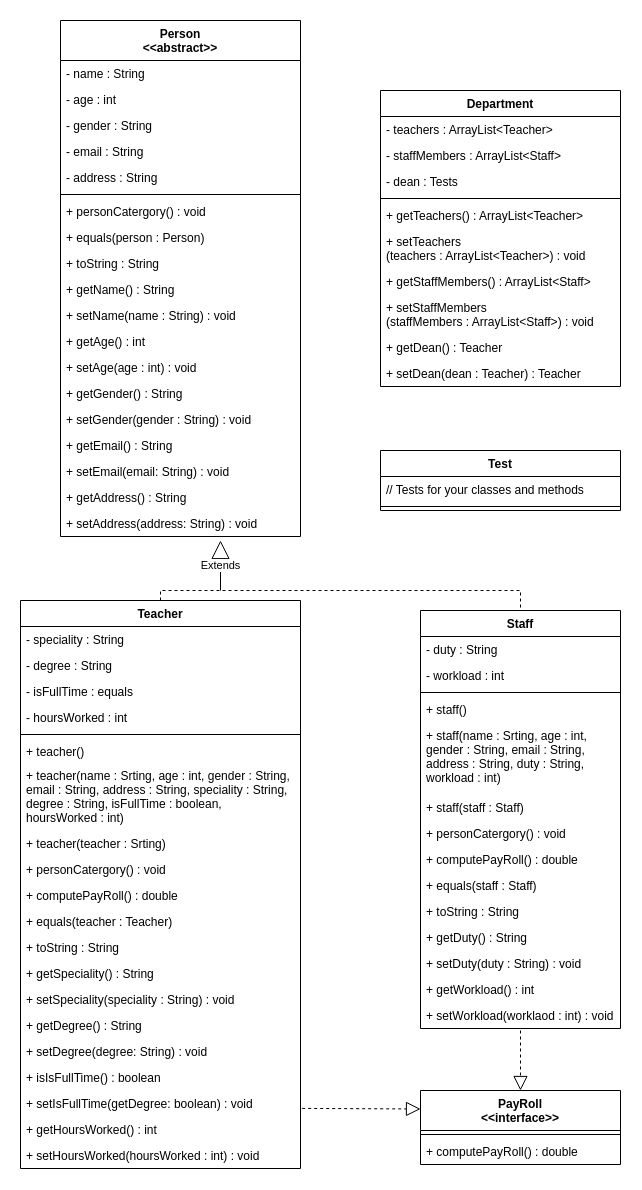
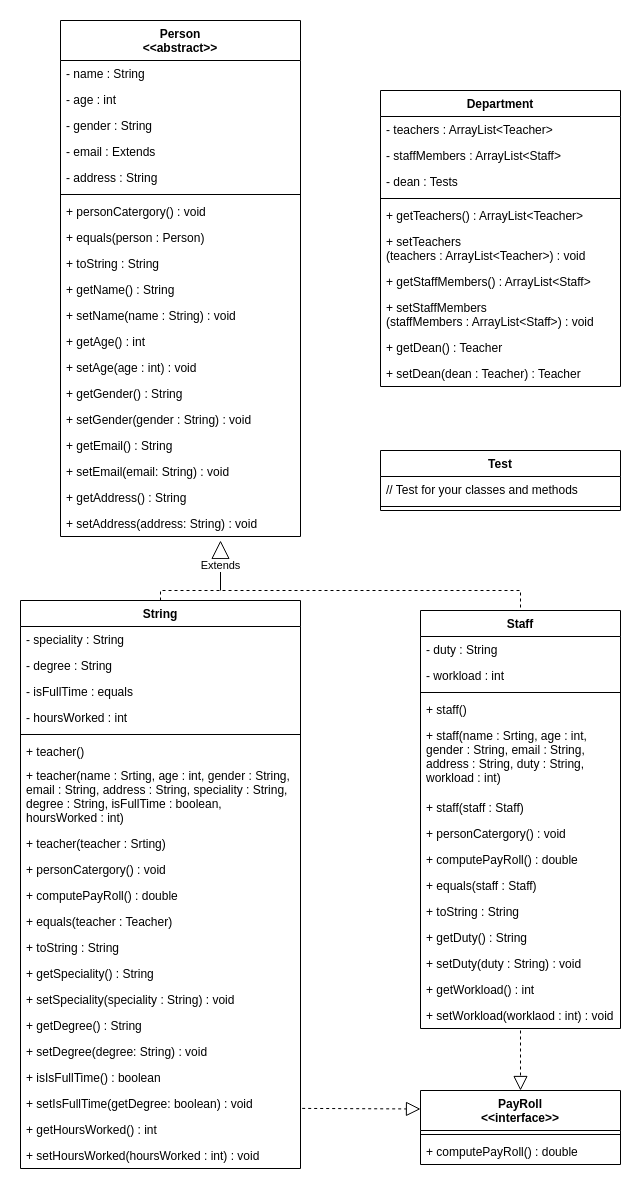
  <mxCell id="0" />
  <mxCell id="1" parent="0" />
  <mxCell id="2" value="Person&#10;&lt;&lt;abstract&gt;&gt;" style="swimlane;fontStyle=1;align=center;verticalAlign=top;childLayout=stackLayout;horizontal=1;startSize=40;horizontalStack=0;resizeParent=1;resizeParentMax=0;resizeLast=0;collapsible=1;marginBottom=0;" parent="1" vertex="1"><mxGeometry x="60" y="20" width="240" height="516" as="geometry" /></mxCell>
  <mxCell id="3" value="- name : String" style="text;strokeColor=none;fillColor=none;align=left;verticalAlign=top;spacingLeft=4;spacingRight=4;overflow=hidden;rotatable=0;points=[[0,0.5],[1,0.5]];portConstraint=eastwest;" parent="2" vertex="1"><mxGeometry y="40" width="240" height="26" as="geometry" /></mxCell>
  <mxCell id="4" value="- age : int" style="text;strokeColor=none;fillColor=none;align=left;verticalAlign=top;spacingLeft=4;spacingRight=4;overflow=hidden;rotatable=0;points=[[0,0.5],[1,0.5]];portConstraint=eastwest;" parent="2" vertex="1"><mxGeometry y="66" width="240" height="26" as="geometry" /></mxCell>
  <mxCell id="5" value="- gender : String" style="text;strokeColor=none;fillColor=none;align=left;verticalAlign=top;spacingLeft=4;spacingRight=4;overflow=hidden;rotatable=0;points=[[0,0.5],[1,0.5]];portConstraint=eastwest;" parent="2" vertex="1"><mxGeometry y="92" width="240" height="26" as="geometry" /></mxCell>
- <mxCell id="6" value="- email : String" style="text;strokeColor=none;fillColor=none;align=left;verticalAlign=top;spacingLeft=4;spacingRight=4;overflow=hidden;rotatable=0;points=[[0,0.5],[1,0.5]];portConstraint=eastwest;" parent="2" vertex="1"><mxGeometry y="118" width="240" height="26" as="geometry" /></mxCell>
+ <mxCell id="6" value="- email : Extends" style="text;strokeColor=none;fillColor=none;align=left;verticalAlign=top;spacingLeft=4;spacingRight=4;overflow=hidden;rotatable=0;points=[[0,0.5],[1,0.5]];portConstraint=eastwest;" parent="2" vertex="1"><mxGeometry y="118" width="240" height="26" as="geometry" /></mxCell>
  <mxCell id="7" value="- address : String" style="text;strokeColor=none;fillColor=none;align=left;verticalAlign=top;spacingLeft=4;spacingRight=4;overflow=hidden;rotatable=0;points=[[0,0.5],[1,0.5]];portConstraint=eastwest;" parent="2" vertex="1"><mxGeometry y="144" width="240" height="26" as="geometry" /></mxCell>
  <mxCell id="8" value="" style="line;strokeWidth=1;fillColor=none;align=left;verticalAlign=middle;spacingTop=-1;spacingLeft=3;spacingRight=3;rotatable=0;labelPosition=right;points=[];portConstraint=eastwest;" parent="2" vertex="1"><mxGeometry y="170" width="240" height="8" as="geometry" /></mxCell>
  <mxCell id="9" value="+ personCatergory() : void" style="text;strokeColor=none;fillColor=none;align=left;verticalAlign=top;spacingLeft=4;spacingRight=4;overflow=hidden;rotatable=0;points=[[0,0.5],[1,0.5]];portConstraint=eastwest;" parent="2" vertex="1"><mxGeometry y="178" width="240" height="26" as="geometry" /></mxCell>
  <mxCell id="10" value="+ equals(person : Person)" style="text;strokeColor=none;fillColor=none;align=left;verticalAlign=top;spacingLeft=4;spacingRight=4;overflow=hidden;rotatable=0;points=[[0,0.5],[1,0.5]];portConstraint=eastwest;" parent="2" vertex="1"><mxGeometry y="204" width="240" height="26" as="geometry" /></mxCell>
  <mxCell id="11" value="+ toString : String" style="text;strokeColor=none;fillColor=none;align=left;verticalAlign=top;spacingLeft=4;spacingRight=4;overflow=hidden;rotatable=0;points=[[0,0.5],[1,0.5]];portConstraint=eastwest;" parent="2" vertex="1"><mxGeometry y="230" width="240" height="26" as="geometry" /></mxCell>
  <mxCell id="12" value="+ getName() : String" style="text;strokeColor=none;fillColor=none;align=left;verticalAlign=top;spacingLeft=4;spacingRight=4;overflow=hidden;rotatable=0;points=[[0,0.5],[1,0.5]];portConstraint=eastwest;" parent="2" vertex="1"><mxGeometry y="256" width="240" height="26" as="geometry" /></mxCell>
  <mxCell id="13" value="+ setName(name : String) : void" style="text;strokeColor=none;fillColor=none;align=left;verticalAlign=top;spacingLeft=4;spacingRight=4;overflow=hidden;rotatable=0;points=[[0,0.5],[1,0.5]];portConstraint=eastwest;" parent="2" vertex="1"><mxGeometry y="282" width="240" height="26" as="geometry" /></mxCell>
  <mxCell id="14" value="+ getAge() : int" style="text;strokeColor=none;fillColor=none;align=left;verticalAlign=top;spacingLeft=4;spacingRight=4;overflow=hidden;rotatable=0;points=[[0,0.5],[1,0.5]];portConstraint=eastwest;" parent="2" vertex="1"><mxGeometry y="308" width="240" height="26" as="geometry" /></mxCell>
  <mxCell id="15" value="+ setAge(age : int) : void" style="text;strokeColor=none;fillColor=none;align=left;verticalAlign=top;spacingLeft=4;spacingRight=4;overflow=hidden;rotatable=0;points=[[0,0.5],[1,0.5]];portConstraint=eastwest;" parent="2" vertex="1"><mxGeometry y="334" width="240" height="26" as="geometry" /></mxCell>
  <mxCell id="16" value="+ getGender() : String" style="text;strokeColor=none;fillColor=none;align=left;verticalAlign=top;spacingLeft=4;spacingRight=4;overflow=hidden;rotatable=0;points=[[0,0.5],[1,0.5]];portConstraint=eastwest;" parent="2" vertex="1"><mxGeometry y="360" width="240" height="26" as="geometry" /></mxCell>
  <mxCell id="17" value="+ setGender(gender : String) : void" style="text;strokeColor=none;fillColor=none;align=left;verticalAlign=top;spacingLeft=4;spacingRight=4;overflow=hidden;rotatable=0;points=[[0,0.5],[1,0.5]];portConstraint=eastwest;" parent="2" vertex="1"><mxGeometry y="386" width="240" height="26" as="geometry" /></mxCell>
  <mxCell id="18" value="+ getEmail() : String" style="text;strokeColor=none;fillColor=none;align=left;verticalAlign=top;spacingLeft=4;spacingRight=4;overflow=hidden;rotatable=0;points=[[0,0.5],[1,0.5]];portConstraint=eastwest;" parent="2" vertex="1"><mxGeometry y="412" width="240" height="26" as="geometry" /></mxCell>
  <mxCell id="19" value="+ setEmail(email: String) : void" style="text;strokeColor=none;fillColor=none;align=left;verticalAlign=top;spacingLeft=4;spacingRight=4;overflow=hidden;rotatable=0;points=[[0,0.5],[1,0.5]];portConstraint=eastwest;" parent="2" vertex="1"><mxGeometry y="438" width="240" height="26" as="geometry" /></mxCell>
  <mxCell id="20" value="+ getAddress() : String" style="text;strokeColor=none;fillColor=none;align=left;verticalAlign=top;spacingLeft=4;spacingRight=4;overflow=hidden;rotatable=0;points=[[0,0.5],[1,0.5]];portConstraint=eastwest;" parent="2" vertex="1"><mxGeometry y="464" width="240" height="26" as="geometry" /></mxCell>
  <mxCell id="21" value="+ setAddress(address: String) : void" style="text;strokeColor=none;fillColor=none;align=left;verticalAlign=top;spacingLeft=4;spacingRight=4;overflow=hidden;rotatable=0;points=[[0,0.5],[1,0.5]];portConstraint=eastwest;" parent="2" vertex="1"><mxGeometry y="490" width="240" height="26" as="geometry" /></mxCell>
- <mxCell id="22" value="Teacher" style="swimlane;fontStyle=1;align=center;verticalAlign=top;childLayout=stackLayout;horizontal=1;startSize=26;horizontalStack=0;resizeParent=1;resizeParentMax=0;resizeLast=0;collapsible=1;marginBottom=0;" parent="1" vertex="1"><mxGeometry x="20" y="600" width="280" height="568" as="geometry" /></mxCell>
+ <mxCell id="22" value="String" style="swimlane;fontStyle=1;align=center;verticalAlign=top;childLayout=stackLayout;horizontal=1;startSize=26;horizontalStack=0;resizeParent=1;resizeParentMax=0;resizeLast=0;collapsible=1;marginBottom=0;" parent="1" vertex="1"><mxGeometry x="20" y="600" width="280" height="568" as="geometry" /></mxCell>
  <mxCell id="23" value="- speciality : String" style="text;strokeColor=none;fillColor=none;align=left;verticalAlign=top;spacingLeft=4;spacingRight=4;overflow=hidden;rotatable=0;points=[[0,0.5],[1,0.5]];portConstraint=eastwest;" parent="22" vertex="1"><mxGeometry y="26" width="280" height="26" as="geometry" /></mxCell>
  <mxCell id="24" value="- degree : String" style="text;strokeColor=none;fillColor=none;align=left;verticalAlign=top;spacingLeft=4;spacingRight=4;overflow=hidden;rotatable=0;points=[[0,0.5],[1,0.5]];portConstraint=eastwest;" parent="22" vertex="1"><mxGeometry y="52" width="280" height="26" as="geometry" /></mxCell>
  <mxCell id="25" value="- isFullTime : equals" style="text;strokeColor=none;fillColor=none;align=left;verticalAlign=top;spacingLeft=4;spacingRight=4;overflow=hidden;rotatable=0;points=[[0,0.5],[1,0.5]];portConstraint=eastwest;" parent="22" vertex="1"><mxGeometry y="78" width="280" height="26" as="geometry" /></mxCell>
  <mxCell id="26" value="- hoursWorked : int" style="text;strokeColor=none;fillColor=none;align=left;verticalAlign=top;spacingLeft=4;spacingRight=4;overflow=hidden;rotatable=0;points=[[0,0.5],[1,0.5]];portConstraint=eastwest;" parent="22" vertex="1"><mxGeometry y="104" width="280" height="26" as="geometry" /></mxCell>
  <mxCell id="27" value="" style="line;strokeWidth=1;fillColor=none;align=left;verticalAlign=middle;spacingTop=-1;spacingLeft=3;spacingRight=3;rotatable=0;labelPosition=right;points=[];portConstraint=eastwest;" parent="22" vertex="1"><mxGeometry y="130" width="280" height="8" as="geometry" /></mxCell>
  <mxCell id="28" value="+ teacher()" style="text;strokeColor=none;fillColor=none;align=left;verticalAlign=top;spacingLeft=4;spacingRight=4;overflow=hidden;rotatable=0;points=[[0,0.5],[1,0.5]];portConstraint=eastwest;" parent="22" vertex="1"><mxGeometry y="138" width="280" height="24" as="geometry" /></mxCell>
  <mxCell id="29" value="+ teacher(name : Srting, age : int, gender : String, &#10;email : String, address : String, speciality : String, &#10;degree : String, isFullTime : boolean, &#10;hoursWorked : int)" style="text;strokeColor=none;fillColor=none;align=left;verticalAlign=top;spacingLeft=4;spacingRight=4;overflow=hidden;rotatable=0;points=[[0,0.5],[1,0.5]];portConstraint=eastwest;" parent="22" vertex="1"><mxGeometry y="162" width="280" height="68" as="geometry" /></mxCell>
  <mxCell id="30" value="+ teacher(teacher : Srting)" style="text;strokeColor=none;fillColor=none;align=left;verticalAlign=top;spacingLeft=4;spacingRight=4;overflow=hidden;rotatable=0;points=[[0,0.5],[1,0.5]];portConstraint=eastwest;" parent="22" vertex="1"><mxGeometry y="230" width="280" height="26" as="geometry" /></mxCell>
  <mxCell id="31" value="+ personCatergory() : void" style="text;strokeColor=none;fillColor=none;align=left;verticalAlign=top;spacingLeft=4;spacingRight=4;overflow=hidden;rotatable=0;points=[[0,0.5],[1,0.5]];portConstraint=eastwest;" parent="22" vertex="1"><mxGeometry y="256" width="280" height="26" as="geometry" /></mxCell>
  <mxCell id="32" value="+ computePayRoll() : double" style="text;strokeColor=none;fillColor=none;align=left;verticalAlign=top;spacingLeft=4;spacingRight=4;overflow=hidden;rotatable=0;points=[[0,0.5],[1,0.5]];portConstraint=eastwest;" parent="22" vertex="1"><mxGeometry y="282" width="280" height="26" as="geometry" /></mxCell>
  <mxCell id="33" value="+ equals(teacher : Teacher)" style="text;strokeColor=none;fillColor=none;align=left;verticalAlign=top;spacingLeft=4;spacingRight=4;overflow=hidden;rotatable=0;points=[[0,0.5],[1,0.5]];portConstraint=eastwest;" parent="22" vertex="1"><mxGeometry y="308" width="280" height="26" as="geometry" /></mxCell>
  <mxCell id="34" value="+ toString : String" style="text;strokeColor=none;fillColor=none;align=left;verticalAlign=top;spacingLeft=4;spacingRight=4;overflow=hidden;rotatable=0;points=[[0,0.5],[1,0.5]];portConstraint=eastwest;" parent="22" vertex="1"><mxGeometry y="334" width="280" height="26" as="geometry" /></mxCell>
  <mxCell id="35" value="+ getSpeciality() : String" style="text;strokeColor=none;fillColor=none;align=left;verticalAlign=top;spacingLeft=4;spacingRight=4;overflow=hidden;rotatable=0;points=[[0,0.5],[1,0.5]];portConstraint=eastwest;" parent="22" vertex="1"><mxGeometry y="360" width="280" height="26" as="geometry" /></mxCell>
  <mxCell id="36" value="+ setSpeciality(speciality : String) : void" style="text;strokeColor=none;fillColor=none;align=left;verticalAlign=top;spacingLeft=4;spacingRight=4;overflow=hidden;rotatable=0;points=[[0,0.5],[1,0.5]];portConstraint=eastwest;" parent="22" vertex="1"><mxGeometry y="386" width="280" height="26" as="geometry" /></mxCell>
  <mxCell id="37" value="+ getDegree() : String" style="text;strokeColor=none;fillColor=none;align=left;verticalAlign=top;spacingLeft=4;spacingRight=4;overflow=hidden;rotatable=0;points=[[0,0.5],[1,0.5]];portConstraint=eastwest;" parent="22" vertex="1"><mxGeometry y="412" width="280" height="26" as="geometry" /></mxCell>
  <mxCell id="38" value="+ setDegree(degree: String) : void" style="text;strokeColor=none;fillColor=none;align=left;verticalAlign=top;spacingLeft=4;spacingRight=4;overflow=hidden;rotatable=0;points=[[0,0.5],[1,0.5]];portConstraint=eastwest;" parent="22" vertex="1"><mxGeometry y="438" width="280" height="26" as="geometry" /></mxCell>
  <mxCell id="39" value="+ isIsFullTime() : boolean" style="text;strokeColor=none;fillColor=none;align=left;verticalAlign=top;spacingLeft=4;spacingRight=4;overflow=hidden;rotatable=0;points=[[0,0.5],[1,0.5]];portConstraint=eastwest;" parent="22" vertex="1"><mxGeometry y="464" width="280" height="26" as="geometry" /></mxCell>
  <mxCell id="40" value="+ setIsFullTime(getDegree: boolean) : void" style="text;strokeColor=none;fillColor=none;align=left;verticalAlign=top;spacingLeft=4;spacingRight=4;overflow=hidden;rotatable=0;points=[[0,0.5],[1,0.5]];portConstraint=eastwest;" parent="22" vertex="1"><mxGeometry y="490" width="280" height="26" as="geometry" /></mxCell>
  <mxCell id="41" value="+ getHoursWorked() : int" style="text;strokeColor=none;fillColor=none;align=left;verticalAlign=top;spacingLeft=4;spacingRight=4;overflow=hidden;rotatable=0;points=[[0,0.5],[1,0.5]];portConstraint=eastwest;" parent="22" vertex="1"><mxGeometry y="516" width="280" height="26" as="geometry" /></mxCell>
  <mxCell id="42" value="+ setHoursWorked(hoursWorked : int) : void" style="text;strokeColor=none;fillColor=none;align=left;verticalAlign=top;spacingLeft=4;spacingRight=4;overflow=hidden;rotatable=0;points=[[0,0.5],[1,0.5]];portConstraint=eastwest;" parent="22" vertex="1"><mxGeometry y="542" width="280" height="26" as="geometry" /></mxCell>
  <mxCell id="43" value="Staff" style="swimlane;fontStyle=1;align=center;verticalAlign=top;childLayout=stackLayout;horizontal=1;startSize=26;horizontalStack=0;resizeParent=1;resizeParentMax=0;resizeLast=0;collapsible=1;marginBottom=0;" parent="1" vertex="1"><mxGeometry x="420" y="610" width="200" height="418" as="geometry" /></mxCell>
  <mxCell id="44" value="- duty : String" style="text;strokeColor=none;fillColor=none;align=left;verticalAlign=top;spacingLeft=4;spacingRight=4;overflow=hidden;rotatable=0;points=[[0,0.5],[1,0.5]];portConstraint=eastwest;" parent="43" vertex="1"><mxGeometry y="26" width="200" height="26" as="geometry" /></mxCell>
  <mxCell id="45" value="- workload : int" style="text;strokeColor=none;fillColor=none;align=left;verticalAlign=top;spacingLeft=4;spacingRight=4;overflow=hidden;rotatable=0;points=[[0,0.5],[1,0.5]];portConstraint=eastwest;" parent="43" vertex="1"><mxGeometry y="52" width="200" height="26" as="geometry" /></mxCell>
  <mxCell id="46" value="" style="line;strokeWidth=1;fillColor=none;align=left;verticalAlign=middle;spacingTop=-1;spacingLeft=3;spacingRight=3;rotatable=0;labelPosition=right;points=[];portConstraint=eastwest;" parent="43" vertex="1"><mxGeometry y="78" width="200" height="8" as="geometry" /></mxCell>
  <mxCell id="47" value="+ staff()" style="text;strokeColor=none;fillColor=none;align=left;verticalAlign=top;spacingLeft=4;spacingRight=4;overflow=hidden;rotatable=0;points=[[0,0.5],[1,0.5]];portConstraint=eastwest;" parent="43" vertex="1"><mxGeometry y="86" width="200" height="26" as="geometry" /></mxCell>
  <mxCell id="48" value="+ staff(name : Srting, age : int, &#10;gender : String, email : String, &#10;address : String, duty : String, &#10;workload : int)" style="text;strokeColor=none;fillColor=none;align=left;verticalAlign=top;spacingLeft=4;spacingRight=4;overflow=hidden;rotatable=0;points=[[0,0.5],[1,0.5]];portConstraint=eastwest;" parent="43" vertex="1"><mxGeometry y="112" width="200" height="72" as="geometry" /></mxCell>
  <mxCell id="49" value="+ staff(staff : Staff)" style="text;strokeColor=none;fillColor=none;align=left;verticalAlign=top;spacingLeft=4;spacingRight=4;overflow=hidden;rotatable=0;points=[[0,0.5],[1,0.5]];portConstraint=eastwest;" parent="43" vertex="1"><mxGeometry y="184" width="200" height="26" as="geometry" /></mxCell>
  <mxCell id="50" value="+ personCatergory() : void" style="text;strokeColor=none;fillColor=none;align=left;verticalAlign=top;spacingLeft=4;spacingRight=4;overflow=hidden;rotatable=0;points=[[0,0.5],[1,0.5]];portConstraint=eastwest;" parent="43" vertex="1"><mxGeometry y="210" width="200" height="26" as="geometry" /></mxCell>
  <mxCell id="51" value="+ computePayRoll() : double" style="text;strokeColor=none;fillColor=none;align=left;verticalAlign=top;spacingLeft=4;spacingRight=4;overflow=hidden;rotatable=0;points=[[0,0.5],[1,0.5]];portConstraint=eastwest;" parent="43" vertex="1"><mxGeometry y="236" width="200" height="26" as="geometry" /></mxCell>
  <mxCell id="52" value="+ equals(staff : Staff)" style="text;strokeColor=none;fillColor=none;align=left;verticalAlign=top;spacingLeft=4;spacingRight=4;overflow=hidden;rotatable=0;points=[[0,0.5],[1,0.5]];portConstraint=eastwest;" parent="43" vertex="1"><mxGeometry y="262" width="200" height="26" as="geometry" /></mxCell>
  <mxCell id="53" value="+ toString : String" style="text;strokeColor=none;fillColor=none;align=left;verticalAlign=top;spacingLeft=4;spacingRight=4;overflow=hidden;rotatable=0;points=[[0,0.5],[1,0.5]];portConstraint=eastwest;" parent="43" vertex="1"><mxGeometry y="288" width="200" height="26" as="geometry" /></mxCell>
  <mxCell id="54" value="+ getDuty() : String" style="text;strokeColor=none;fillColor=none;align=left;verticalAlign=top;spacingLeft=4;spacingRight=4;overflow=hidden;rotatable=0;points=[[0,0.5],[1,0.5]];portConstraint=eastwest;" parent="43" vertex="1"><mxGeometry y="314" width="200" height="26" as="geometry" /></mxCell>
  <mxCell id="55" value="+ setDuty(duty : String) : void" style="text;strokeColor=none;fillColor=none;align=left;verticalAlign=top;spacingLeft=4;spacingRight=4;overflow=hidden;rotatable=0;points=[[0,0.5],[1,0.5]];portConstraint=eastwest;" parent="43" vertex="1"><mxGeometry y="340" width="200" height="26" as="geometry" /></mxCell>
  <mxCell id="56" value="+ getWorkload() : int" style="text;strokeColor=none;fillColor=none;align=left;verticalAlign=top;spacingLeft=4;spacingRight=4;overflow=hidden;rotatable=0;points=[[0,0.5],[1,0.5]];portConstraint=eastwest;" parent="43" vertex="1"><mxGeometry y="366" width="200" height="26" as="geometry" /></mxCell>
  <mxCell id="57" value="+ setWorkload(worklaod : int) : void" style="text;strokeColor=none;fillColor=none;align=left;verticalAlign=top;spacingLeft=4;spacingRight=4;overflow=hidden;rotatable=0;points=[[0,0.5],[1,0.5]];portConstraint=eastwest;" parent="43" vertex="1"><mxGeometry y="392" width="200" height="26" as="geometry" /></mxCell>
  <mxCell id="58" value="PayRoll&#10;&lt;&lt;interface&gt;&gt;" style="swimlane;fontStyle=1;align=center;verticalAlign=top;childLayout=stackLayout;horizontal=1;startSize=40;horizontalStack=0;resizeParent=1;resizeParentMax=0;resizeLast=0;collapsible=1;marginBottom=0;" parent="1" vertex="1"><mxGeometry x="420" y="1090" width="200" height="74" as="geometry" /></mxCell>
  <mxCell id="59" value="" style="line;strokeWidth=1;fillColor=none;align=left;verticalAlign=middle;spacingTop=-1;spacingLeft=3;spacingRight=3;rotatable=0;labelPosition=right;points=[];portConstraint=eastwest;" parent="58" vertex="1"><mxGeometry y="40" width="200" height="8" as="geometry" /></mxCell>
  <mxCell id="60" value="+ computePayRoll() : double" style="text;strokeColor=none;fillColor=none;align=left;verticalAlign=top;spacingLeft=4;spacingRight=4;overflow=hidden;rotatable=0;points=[[0,0.5],[1,0.5]];portConstraint=eastwest;" parent="58" vertex="1"><mxGeometry y="48" width="200" height="26" as="geometry" /></mxCell>
  <mxCell id="61" value="Department" style="swimlane;fontStyle=1;align=center;verticalAlign=top;childLayout=stackLayout;horizontal=1;startSize=26;horizontalStack=0;resizeParent=1;resizeParentMax=0;resizeLast=0;collapsible=1;marginBottom=0;" parent="1" vertex="1"><mxGeometry x="380" y="90" width="240" height="296" as="geometry" /></mxCell>
  <mxCell id="62" value="- teachers : ArrayList&lt;Teacher&gt;" style="text;strokeColor=none;fillColor=none;align=left;verticalAlign=top;spacingLeft=4;spacingRight=4;overflow=hidden;rotatable=0;points=[[0,0.5],[1,0.5]];portConstraint=eastwest;" parent="61" vertex="1"><mxGeometry y="26" width="240" height="26" as="geometry" /></mxCell>
  <mxCell id="63" value="- staffMembers : ArrayList&lt;Staff&gt;" style="text;strokeColor=none;fillColor=none;align=left;verticalAlign=top;spacingLeft=4;spacingRight=4;overflow=hidden;rotatable=0;points=[[0,0.5],[1,0.5]];portConstraint=eastwest;" parent="61" vertex="1"><mxGeometry y="52" width="240" height="26" as="geometry" /></mxCell>
  <mxCell id="64" value="- dean : Tests" style="text;strokeColor=none;fillColor=none;align=left;verticalAlign=top;spacingLeft=4;spacingRight=4;overflow=hidden;rotatable=0;points=[[0,0.5],[1,0.5]];portConstraint=eastwest;" parent="61" vertex="1"><mxGeometry y="78" width="240" height="26" as="geometry" /></mxCell>
  <mxCell id="65" value="" style="line;strokeWidth=1;fillColor=none;align=left;verticalAlign=middle;spacingTop=-1;spacingLeft=3;spacingRight=3;rotatable=0;labelPosition=right;points=[];portConstraint=eastwest;" parent="61" vertex="1"><mxGeometry y="104" width="240" height="8" as="geometry" /></mxCell>
  <mxCell id="66" value="+ getTeachers() : ArrayList&lt;Teacher&gt;" style="text;strokeColor=none;fillColor=none;align=left;verticalAlign=top;spacingLeft=4;spacingRight=4;overflow=hidden;rotatable=0;points=[[0,0.5],[1,0.5]];portConstraint=eastwest;" parent="61" vertex="1"><mxGeometry y="112" width="240" height="26" as="geometry" /></mxCell>
  <mxCell id="67" value="+ setTeachers&#10;(teachers : ArrayList&lt;Teacher&gt;) : void" style="text;strokeColor=none;fillColor=none;align=left;verticalAlign=top;spacingLeft=4;spacingRight=4;overflow=hidden;rotatable=0;points=[[0,0.5],[1,0.5]];portConstraint=eastwest;" parent="61" vertex="1"><mxGeometry y="138" width="240" height="40" as="geometry" /></mxCell>
  <mxCell id="68" value="+ getStaffMembers() : ArrayList&lt;Staff&gt;" style="text;strokeColor=none;fillColor=none;align=left;verticalAlign=top;spacingLeft=4;spacingRight=4;overflow=hidden;rotatable=0;points=[[0,0.5],[1,0.5]];portConstraint=eastwest;" parent="61" vertex="1"><mxGeometry y="178" width="240" height="26" as="geometry" /></mxCell>
  <mxCell id="69" value="+ setStaffMembers&#10;(staffMembers : ArrayList&lt;Staff&gt;) : void" style="text;strokeColor=none;fillColor=none;align=left;verticalAlign=top;spacingLeft=4;spacingRight=4;overflow=hidden;rotatable=0;points=[[0,0.5],[1,0.5]];portConstraint=eastwest;" parent="61" vertex="1"><mxGeometry y="204" width="240" height="40" as="geometry" /></mxCell>
  <mxCell id="70" value="+ getDean() : Teacher" style="text;strokeColor=none;fillColor=none;align=left;verticalAlign=top;spacingLeft=4;spacingRight=4;overflow=hidden;rotatable=0;points=[[0,0.5],[1,0.5]];portConstraint=eastwest;" parent="61" vertex="1"><mxGeometry y="244" width="240" height="26" as="geometry" /></mxCell>
  <mxCell id="71" value="+ setDean(dean : Teacher) : Teacher" style="text;strokeColor=none;fillColor=none;align=left;verticalAlign=top;spacingLeft=4;spacingRight=4;overflow=hidden;rotatable=0;points=[[0,0.5],[1,0.5]];portConstraint=eastwest;" parent="61" vertex="1"><mxGeometry y="270" width="240" height="26" as="geometry" /></mxCell>
  <mxCell id="72" value="" style="endArrow=none;html=1;rounded=0;exitX=0.5;exitY=0;exitDx=0;exitDy=0;entryX=0.5;entryY=0;entryDx=0;entryDy=0;dashed=1;" parent="1" source="22" target="43" edge="1"><mxGeometry relative="1" as="geometry"><mxPoint x="300" y="820" as="sourcePoint" /><mxPoint x="460" y="820" as="targetPoint" /><Array as="points"><mxPoint x="160" y="590" /><mxPoint x="300" y="590" /><mxPoint x="520" y="590" /></Array></mxGeometry></mxCell>
  <mxCell id="73" value="Extends" style="endArrow=block;endSize=16;endFill=0;html=1;rounded=0;" parent="1" edge="1"><mxGeometry width="160" relative="1" as="geometry"><mxPoint x="220" y="590" as="sourcePoint" /><mxPoint x="220" y="540" as="targetPoint" /></mxGeometry></mxCell>
  <mxCell id="74" value="" style="endArrow=block;dashed=1;endFill=0;endSize=12;html=1;rounded=0;entryX=0.5;entryY=0;entryDx=0;entryDy=0;" parent="1" target="58" edge="1"><mxGeometry width="160" relative="1" as="geometry"><mxPoint x="520" y="1030" as="sourcePoint" /><mxPoint x="370" y="990" as="targetPoint" /></mxGeometry></mxCell>
  <mxCell id="75" value="" style="endArrow=block;dashed=1;endFill=0;endSize=12;html=1;rounded=0;entryX=0;entryY=0.25;entryDx=0;entryDy=0;exitX=1.006;exitY=0.689;exitDx=0;exitDy=0;exitPerimeter=0;" parent="1" source="40" target="58" edge="1"><mxGeometry width="160" relative="1" as="geometry"><mxPoint x="260" y="1040" as="sourcePoint" /><mxPoint x="420" y="1040" as="targetPoint" /></mxGeometry></mxCell>
  <mxCell id="76" value="Test" style="swimlane;fontStyle=1;align=center;verticalAlign=top;childLayout=stackLayout;horizontal=1;startSize=26;horizontalStack=0;resizeParent=1;resizeParentMax=0;resizeLast=0;collapsible=1;marginBottom=0;" vertex="1" parent="1"><mxGeometry x="380" y="450" width="240" height="60" as="geometry" /></mxCell>
- <mxCell id="77" value="// Tests for your classes and methods" style="text;strokeColor=none;fillColor=none;align=left;verticalAlign=top;spacingLeft=4;spacingRight=4;overflow=hidden;rotatable=0;points=[[0,0.5],[1,0.5]];portConstraint=eastwest;" vertex="1" parent="76"><mxGeometry y="26" width="240" height="26" as="geometry" /></mxCell>
+ <mxCell id="77" value="// Test for your classes and methods" style="text;strokeColor=none;fillColor=none;align=left;verticalAlign=top;spacingLeft=4;spacingRight=4;overflow=hidden;rotatable=0;points=[[0,0.5],[1,0.5]];portConstraint=eastwest;" vertex="1" parent="76"><mxGeometry y="26" width="240" height="26" as="geometry" /></mxCell>
  <mxCell id="78" value="" style="line;strokeWidth=1;fillColor=none;align=left;verticalAlign=middle;spacingTop=-1;spacingLeft=3;spacingRight=3;rotatable=0;labelPosition=right;points=[];portConstraint=eastwest;" vertex="1" parent="76"><mxGeometry y="52" width="240" height="8" as="geometry" /></mxCell>
